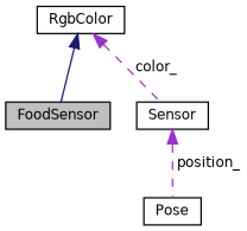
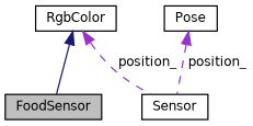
  digraph {
    node [color=black fillcolor=white fontname=Helvetica fontsize=10 shape=record style=filled]
    edge [color=darkorchid3 dir=back fontname=Helvetica fontsize=10 labelfontname=Helvetica labelfontsize=10 style=dashed]
    n1 [fillcolor=grey75 fontcolor=black height=0.2 label=FoodSensor width=0.4]
    n2 [height=0.2 label=Sensor width=0.4]
    n3 [height=0.2 label=Pose width=0.4]
    n4 [height=0.2 label=RgbColor width=0.4]
-   n2 -> n3 [label=" position_"]
+   n3 -> n2 [label=" position_"]
    n4 -> n1 [color=midnightblue style=solid]
-   n4 -> n2 [label=" color_"]
+   n4 -> n2 [label=" position_"]
  }
